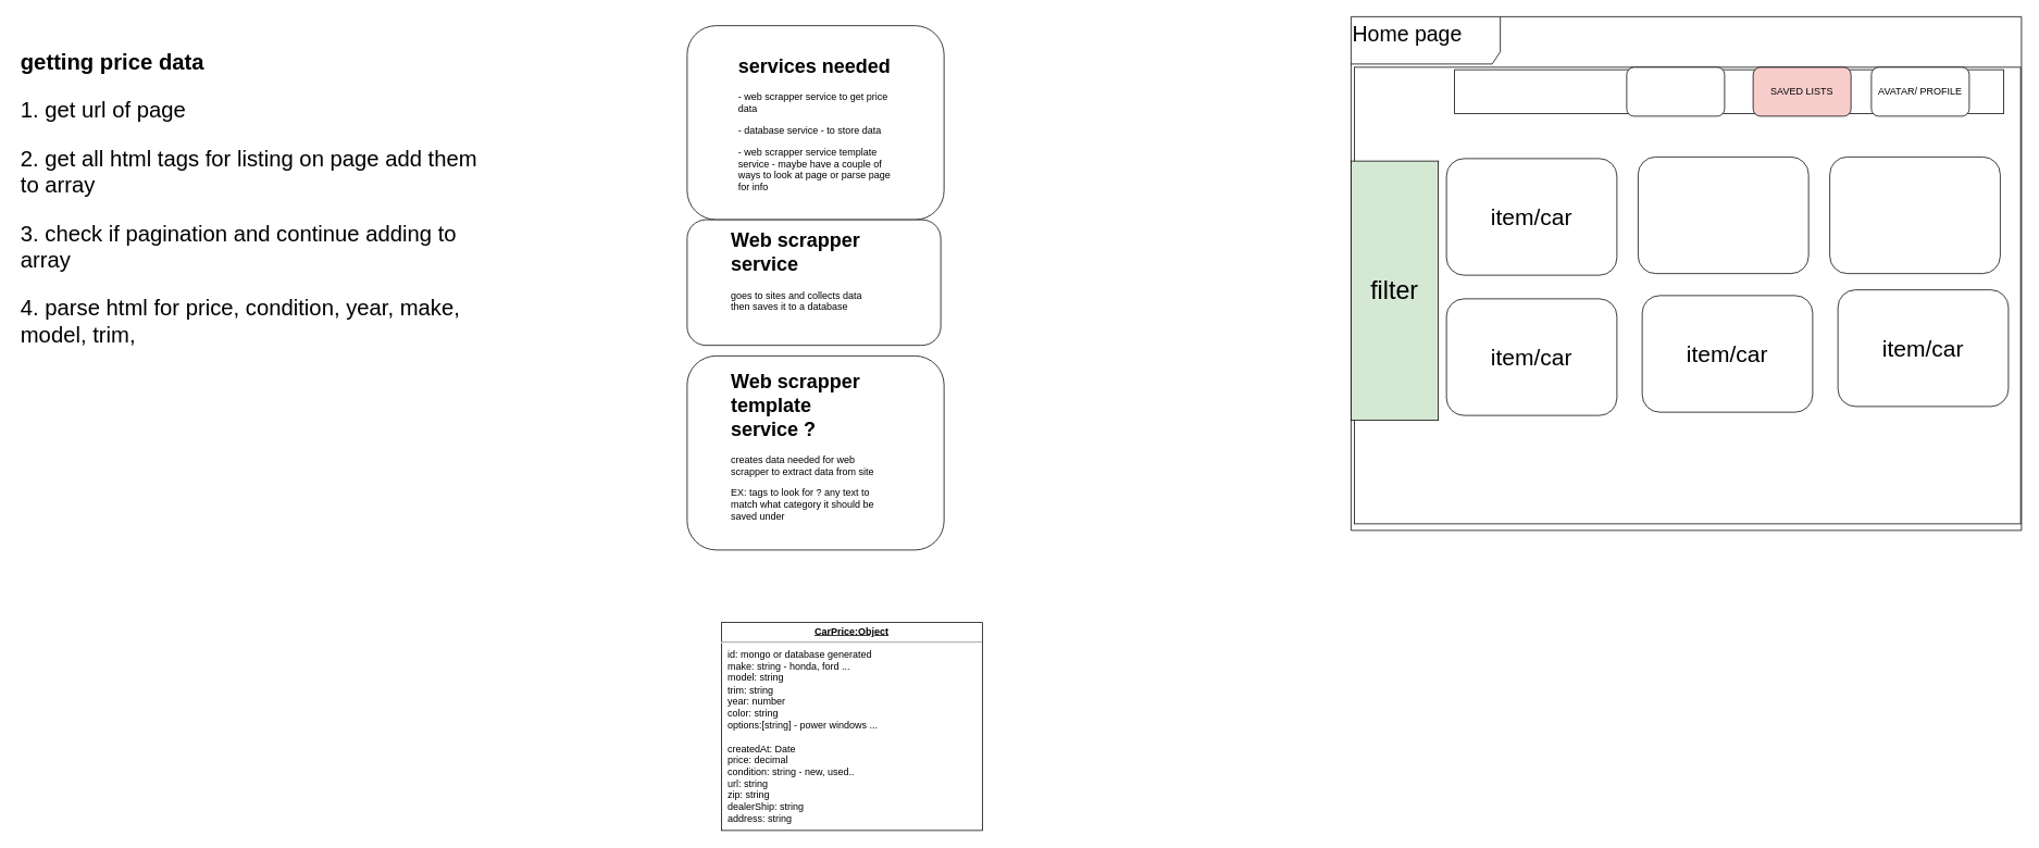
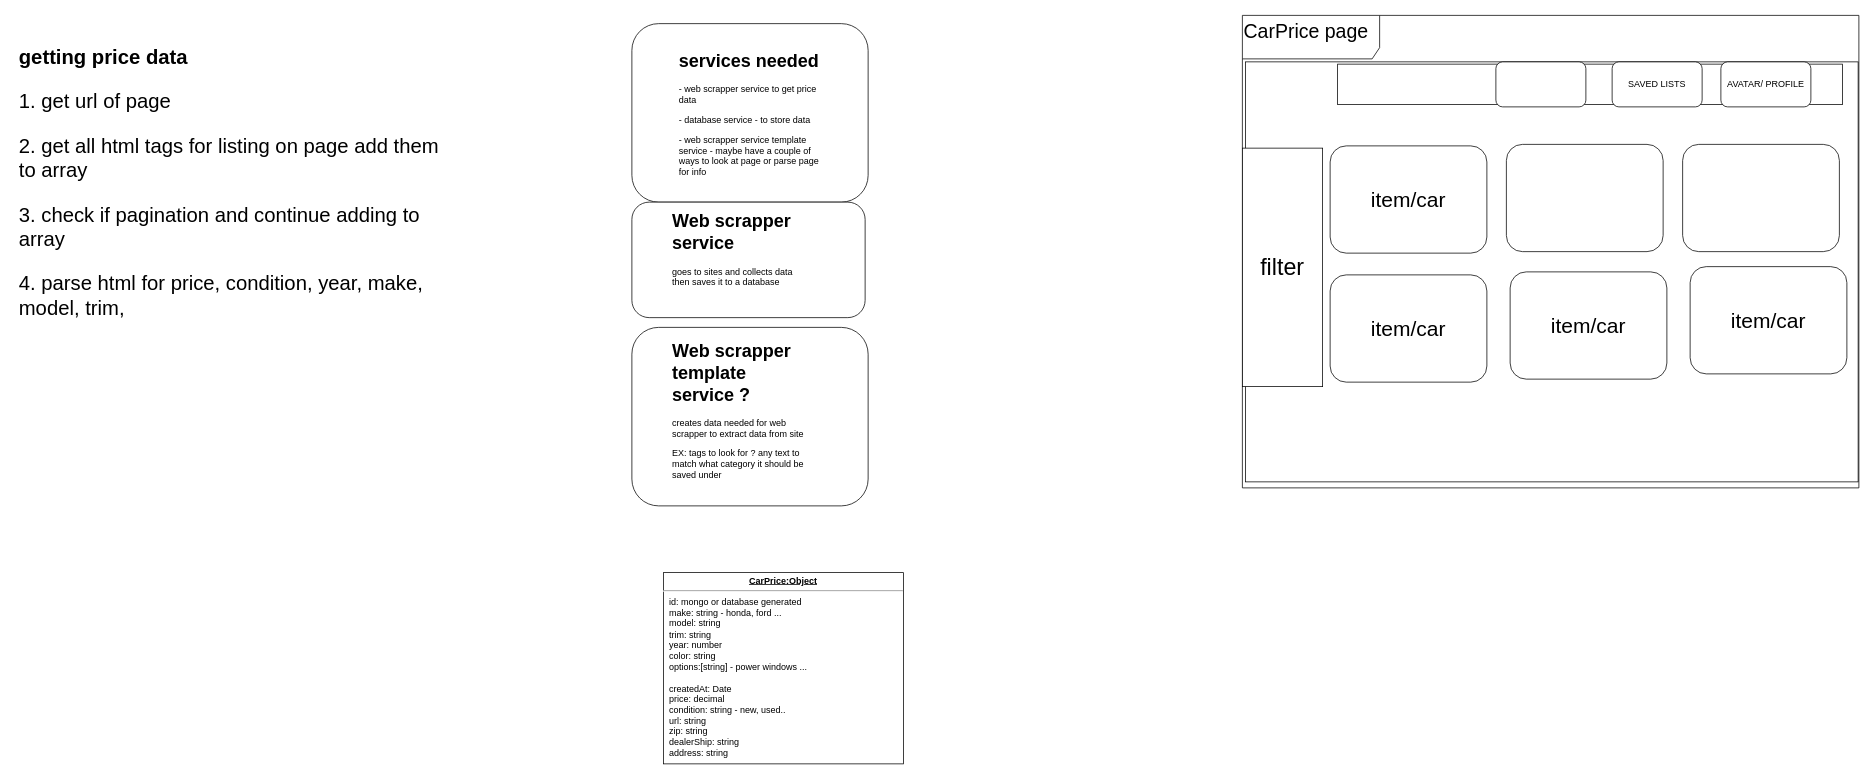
  <mxCell id="0" />
  <mxCell id="1" parent="0" />
  <mxCell id="2" value="" style="rounded=0;whiteSpace=wrap;html=1;movable=0;resizable=0;rotatable=0;deletable=0;editable=0;locked=1;connectable=0;" parent="1" vertex="1"><mxGeometry x="1660" y="82" width="817" height="560" as="geometry" /></mxCell>
  <mxCell id="3" value="" style="rounded=1;whiteSpace=wrap;html=1;" parent="1" vertex="1"><mxGeometry x="842" y="31" width="315" height="238" as="geometry" /></mxCell>
  <mxCell id="4" value="" style="rounded=1;whiteSpace=wrap;html=1;" parent="1" vertex="1"><mxGeometry x="842" y="436" width="315" height="238" as="geometry" /></mxCell>
  <mxCell id="5" value="" style="rounded=1;whiteSpace=wrap;html=1;" parent="1" vertex="1"><mxGeometry x="842" y="269" width="311" height="154" as="geometry" /></mxCell>
  <mxCell id="6" value="&lt;h1&gt;services needed&lt;/h1&gt;&lt;p&gt;- web scrapper service to get price data&lt;/p&gt;&lt;p&gt;- database service - to store data&lt;/p&gt;&lt;p&gt;- web scrapper service template service - maybe have a couple of ways to look at page or parse page for info&amp;nbsp;&lt;/p&gt;" style="text;html=1;strokeColor=none;fillColor=none;spacing=5;spacingTop=-20;whiteSpace=wrap;overflow=hidden;rounded=0;" parent="1" vertex="1"><mxGeometry x="900" y="61" width="209" height="199" as="geometry" /></mxCell>
  <mxCell id="7" value="&lt;h1&gt;Web scrapper service&lt;/h1&gt;&lt;p&gt;goes to sites and collects data then saves it to a database&lt;/p&gt;" style="text;html=1;strokeColor=none;fillColor=none;spacing=5;spacingTop=-20;whiteSpace=wrap;overflow=hidden;rounded=0;" parent="1" vertex="1"><mxGeometry x="891" y="275" width="186" height="163" as="geometry" /></mxCell>
  <mxCell id="8" value="&lt;h1&gt;Web scrapper template service ?&lt;/h1&gt;&lt;p&gt;creates data needed for web scrapper to extract data from site&lt;/p&gt;&lt;p&gt;EX: tags to look for ? any text to match what category it should be saved under&lt;/p&gt;" style="text;html=1;strokeColor=none;fillColor=none;spacing=5;spacingTop=-20;whiteSpace=wrap;overflow=hidden;rounded=0;" parent="1" vertex="1"><mxGeometry x="891" y="448" width="192" height="203" as="geometry" /></mxCell>
- <mxCell id="9" value="&lt;span style=&quot;font-size: 26px;&quot;&gt;Home page&lt;br&gt;&lt;br&gt;&lt;/span&gt;" style="shape=umlFrame;whiteSpace=wrap;html=1;pointerEvents=0;width=183;height=58;align=left;verticalAlign=top;" parent="1" vertex="1"><mxGeometry x="1656" y="20" width="822" height="630" as="geometry" /></mxCell>
+ <mxCell id="9" value="&lt;span style=&quot;font-size: 26px;&quot;&gt;CarPrice page&lt;br&gt;&lt;br&gt;&lt;/span&gt;" style="shape=umlFrame;whiteSpace=wrap;html=1;pointerEvents=0;width=183;height=58;align=left;verticalAlign=top;" parent="1" vertex="1"><mxGeometry x="1656" y="20" width="822" height="630" as="geometry" /></mxCell>
  <mxCell id="10" value="" style="rounded=0;whiteSpace=wrap;html=1;" parent="1" vertex="1"><mxGeometry x="1783" y="85" width="673" height="54" as="geometry" /></mxCell>
  <mxCell id="11" value="item/car" style="rounded=1;whiteSpace=wrap;html=1;fontSize=28;" parent="1" vertex="1"><mxGeometry x="1773" y="194" width="209" height="143" as="geometry" /></mxCell>
  <mxCell id="12" value="" style="rounded=1;whiteSpace=wrap;html=1;" parent="1" vertex="1"><mxGeometry x="2008" y="192" width="209" height="143" as="geometry" /></mxCell>
  <mxCell id="13" value="" style="rounded=1;whiteSpace=wrap;html=1;" parent="1" vertex="1"><mxGeometry x="2243" y="192" width="209" height="143" as="geometry" /></mxCell>
  <mxCell id="14" value="item/car" style="rounded=1;whiteSpace=wrap;html=1;fontSize=28;" parent="1" vertex="1"><mxGeometry x="1773" y="366" width="209" height="143" as="geometry" /></mxCell>
  <mxCell id="15" value="item/car" style="rounded=1;whiteSpace=wrap;html=1;fontSize=28;" parent="1" vertex="1"><mxGeometry x="2013" y="362" width="209" height="143" as="geometry" /></mxCell>
  <mxCell id="16" value="item/car" style="rounded=1;whiteSpace=wrap;html=1;fontSize=28;" parent="1" vertex="1"><mxGeometry x="2253" y="355" width="209" height="143" as="geometry" /></mxCell>
- <mxCell id="17" value="filter" style="rounded=0;whiteSpace=wrap;html=1;fontSize=31;fillColor=#d5e8d4;" parent="1" vertex="1"><mxGeometry x="1656" y="197" width="107" height="318" as="geometry" /></mxCell>
+ <mxCell id="17" value="filter" style="rounded=0;whiteSpace=wrap;html=1;fontSize=31;" parent="1" vertex="1"><mxGeometry x="1656" y="197" width="107" height="318" as="geometry" /></mxCell>
  <mxCell id="18" value="" style="rounded=1;whiteSpace=wrap;html=1;" parent="1" vertex="1"><mxGeometry x="1994" y="82" width="120" height="60" as="geometry" /></mxCell>
- <mxCell id="19" value="SAVED LISTS" style="rounded=1;whiteSpace=wrap;html=1;fillColor=#f8cecc;" parent="1" vertex="1"><mxGeometry x="2149" y="82" width="120" height="60" as="geometry" /></mxCell>
+ <mxCell id="19" value="SAVED LISTS" style="rounded=1;whiteSpace=wrap;html=1;" parent="1" vertex="1"><mxGeometry x="2149" y="82" width="120" height="60" as="geometry" /></mxCell>
  <mxCell id="20" value="AVATAR/ PROFILE" style="rounded=1;whiteSpace=wrap;html=1;" parent="1" vertex="1"><mxGeometry x="2294" y="82" width="120" height="60" as="geometry" /></mxCell>
  <mxCell id="21" value="&lt;h1 style=&quot;font-size: 27px;&quot;&gt;getting price data&lt;/h1&gt;&lt;p style=&quot;font-size: 27px;&quot;&gt;1. get url of page&lt;/p&gt;&lt;p style=&quot;font-size: 27px;&quot;&gt;2. get all html tags for listing on page add them to array&lt;/p&gt;&lt;p style=&quot;font-size: 27px;&quot;&gt;3. check if pagination and continue adding to array&lt;/p&gt;&lt;p style=&quot;font-size: 27px;&quot;&gt;4. parse html for price, condition, year, make, model, trim,&lt;/p&gt;" style="text;html=1;strokeColor=none;fillColor=none;spacing=5;spacingTop=-20;whiteSpace=wrap;overflow=hidden;rounded=0;" vertex="1" parent="1"><mxGeometry x="20" y="52" width="575" height="509" as="geometry" /></mxCell>
  <mxCell id="22" value="&lt;p style=&quot;margin:0px;margin-top:4px;text-align:center;text-decoration:underline;&quot;&gt;&lt;b&gt;CarPrice:Object&lt;/b&gt;&lt;/p&gt;&lt;hr&gt;&lt;p style=&quot;margin:0px;margin-left:8px;&quot;&gt;id: mongo or database generated&lt;/p&gt;&lt;p style=&quot;margin:0px;margin-left:8px;&quot;&gt;make: string - honda, ford ...&lt;/p&gt;&lt;p style=&quot;margin:0px;margin-left:8px;&quot;&gt;model: string&lt;/p&gt;&lt;p style=&quot;margin:0px;margin-left:8px;&quot;&gt;trim: string&lt;/p&gt;&lt;p style=&quot;margin:0px;margin-left:8px;&quot;&gt;year: number&lt;/p&gt;&lt;p style=&quot;margin:0px;margin-left:8px;&quot;&gt;color: string&lt;/p&gt;&lt;p style=&quot;margin:0px;margin-left:8px;&quot;&gt;options:[string] - power windows ...&lt;/p&gt;&lt;p style=&quot;margin:0px;margin-left:8px;&quot;&gt;&lt;br&gt;&lt;/p&gt;&lt;p style=&quot;margin:0px;margin-left:8px;&quot;&gt;createdAt: Date&lt;/p&gt;&lt;p style=&quot;margin:0px;margin-left:8px;&quot;&gt;price: decimal&lt;/p&gt;&lt;p style=&quot;margin:0px;margin-left:8px;&quot;&gt;condition: string - new, used..&lt;/p&gt;&lt;p style=&quot;margin:0px;margin-left:8px;&quot;&gt;url: string&lt;/p&gt;&lt;p style=&quot;margin:0px;margin-left:8px;&quot;&gt;zip: string&lt;/p&gt;&lt;p style=&quot;margin:0px;margin-left:8px;&quot;&gt;dealerShip: string&lt;/p&gt;&lt;p style=&quot;margin:0px;margin-left:8px;&quot;&gt;address: string&lt;/p&gt;&lt;p style=&quot;margin:0px;margin-left:8px;&quot;&gt;&lt;br&gt;&lt;/p&gt;" style="verticalAlign=top;align=left;overflow=fill;fontSize=12;fontFamily=Helvetica;html=1;whiteSpace=wrap;" vertex="1" parent="1"><mxGeometry x="884" y="763" width="320" height="255" as="geometry" /></mxCell>
